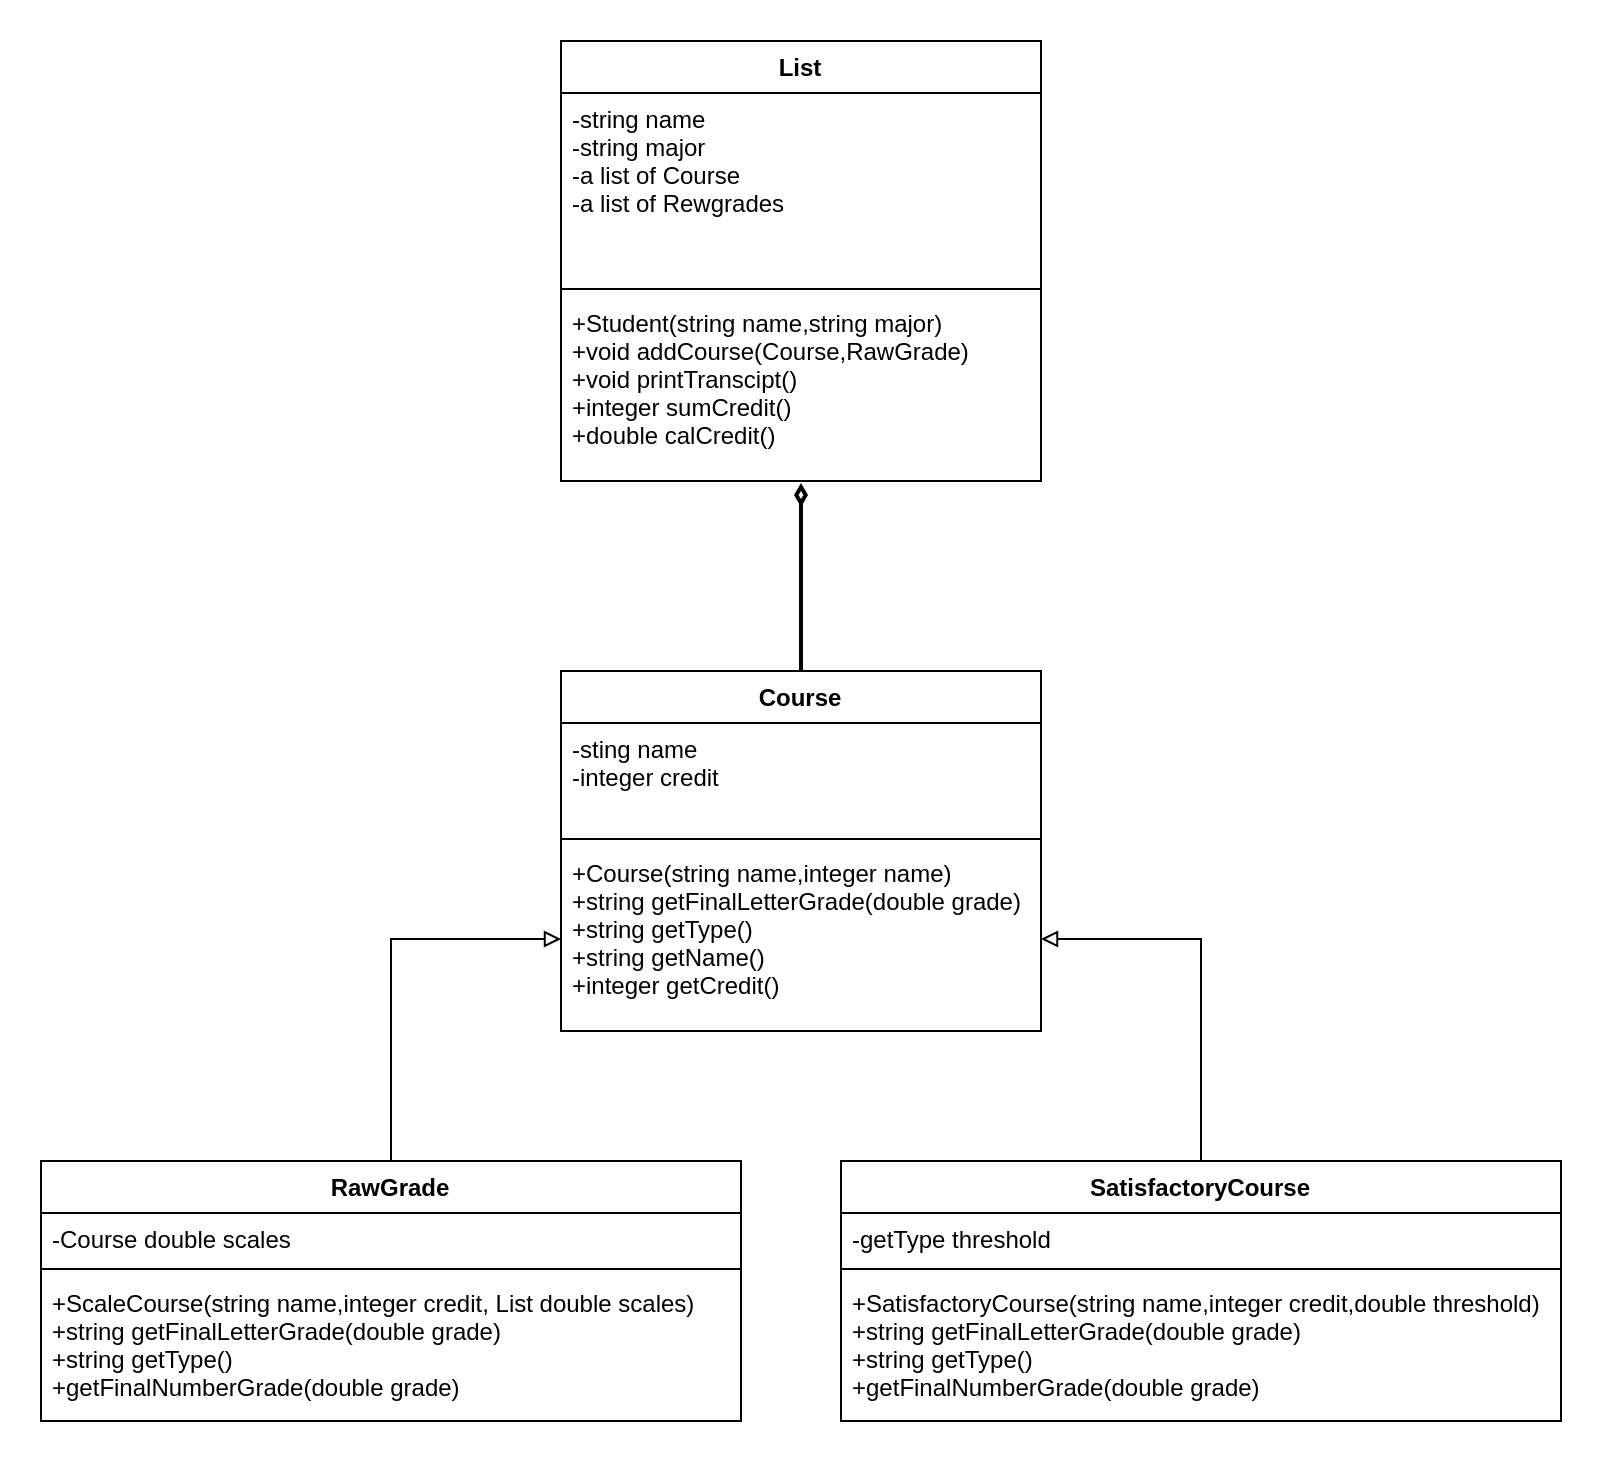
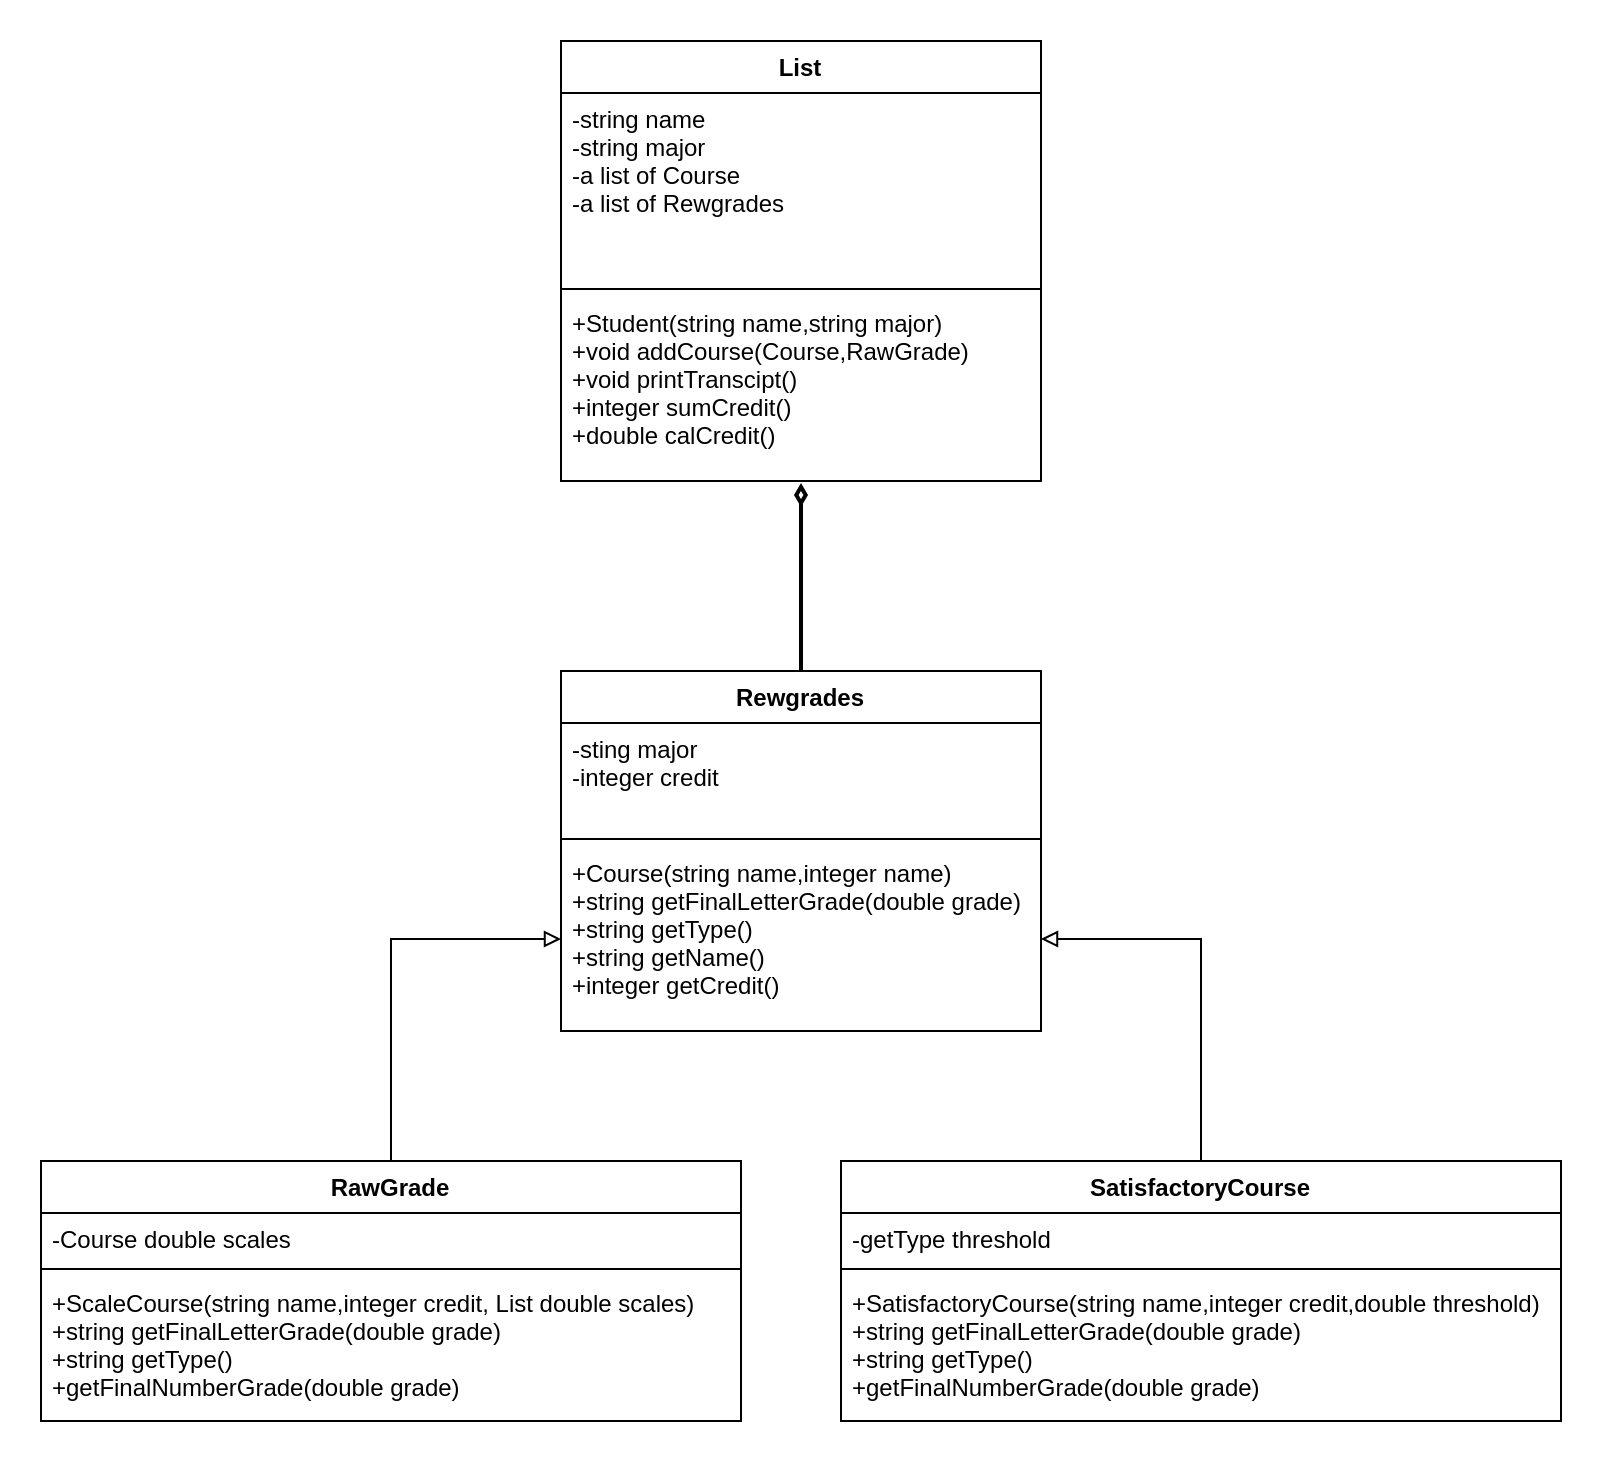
  <mxCell id="0" />
  <mxCell id="1" parent="0" />
  <mxCell id="2" value="List" style="swimlane;fontStyle=1;align=center;verticalAlign=top;childLayout=stackLayout;horizontal=1;startSize=26;horizontalStack=0;resizeParent=1;resizeParentMax=0;resizeLast=0;collapsible=1;marginBottom=0;" vertex="1" parent="1"><mxGeometry x="280" y="20" width="240" height="220" as="geometry" /></mxCell>
  <mxCell id="3" value="-string name&#10;-string major&#10;-a list of Course&#10;-a list of Rewgrades&#10;" style="text;strokeColor=none;fillColor=none;align=left;verticalAlign=top;spacingLeft=4;spacingRight=4;overflow=hidden;rotatable=0;points=[[0,0.5],[1,0.5]];portConstraint=eastwest;" vertex="1" parent="2"><mxGeometry y="26" width="240" height="94" as="geometry" /></mxCell>
  <mxCell id="4" value="" style="line;strokeWidth=1;fillColor=none;align=left;verticalAlign=middle;spacingTop=-1;spacingLeft=3;spacingRight=3;rotatable=0;labelPosition=right;points=[];portConstraint=eastwest;strokeColor=inherit;" vertex="1" parent="2"><mxGeometry y="120" width="240" height="8" as="geometry" /></mxCell>
  <mxCell id="5" value="+Student(string name,string major)&#10;+void addCourse(Course,RawGrade)&#10;+void printTranscipt()&#10;+integer sumCredit()&#10;+double calCredit()&#10;" style="text;strokeColor=none;fillColor=none;align=left;verticalAlign=top;spacingLeft=4;spacingRight=4;overflow=hidden;rotatable=0;points=[[0,0.5],[1,0.5]];portConstraint=eastwest;" vertex="1" parent="2"><mxGeometry y="128" width="240" height="92" as="geometry" /></mxCell>
  <mxCell id="6" style="edgeStyle=orthogonalEdgeStyle;rounded=0;orthogonalLoop=1;jettySize=auto;html=1;exitX=0.5;exitY=0;exitDx=0;exitDy=0;entryX=0.5;entryY=1.011;entryDx=0;entryDy=0;entryPerimeter=0;strokeColor=#000000;strokeWidth=2;fontFamily=Helvetica;endArrow=diamondThin;endFill=0;" edge="1" parent="1" source="7" target="5"><mxGeometry relative="1" as="geometry" /></mxCell>
- <mxCell id="7" value="Course" style="swimlane;fontStyle=1;align=center;verticalAlign=top;childLayout=stackLayout;horizontal=1;startSize=26;horizontalStack=0;resizeParent=1;resizeParentMax=0;resizeLast=0;collapsible=1;marginBottom=0;" vertex="1" parent="1"><mxGeometry x="280" y="335" width="240" height="180" as="geometry" /></mxCell>
- <mxCell id="8" value="-sting name&#10;-integer credit" style="text;strokeColor=none;fillColor=none;align=left;verticalAlign=top;spacingLeft=4;spacingRight=4;overflow=hidden;rotatable=0;points=[[0,0.5],[1,0.5]];portConstraint=eastwest;" vertex="1" parent="7"><mxGeometry y="26" width="240" height="54" as="geometry" /></mxCell>
+ <mxCell id="7" value="Rewgrades" style="swimlane;fontStyle=1;align=center;verticalAlign=top;childLayout=stackLayout;horizontal=1;startSize=26;horizontalStack=0;resizeParent=1;resizeParentMax=0;resizeLast=0;collapsible=1;marginBottom=0;" vertex="1" parent="1"><mxGeometry x="280" y="335" width="240" height="180" as="geometry" /></mxCell>
+ <mxCell id="8" value="-sting major&#10;-integer credit" style="text;strokeColor=none;fillColor=none;align=left;verticalAlign=top;spacingLeft=4;spacingRight=4;overflow=hidden;rotatable=0;points=[[0,0.5],[1,0.5]];portConstraint=eastwest;" vertex="1" parent="7"><mxGeometry y="26" width="240" height="54" as="geometry" /></mxCell>
  <mxCell id="9" value="" style="line;strokeWidth=1;fillColor=none;align=left;verticalAlign=middle;spacingTop=-1;spacingLeft=3;spacingRight=3;rotatable=0;labelPosition=right;points=[];portConstraint=eastwest;strokeColor=inherit;" vertex="1" parent="7"><mxGeometry y="80" width="240" height="8" as="geometry" /></mxCell>
  <mxCell id="10" value="+Course(string name,integer name)&#10;+string getFinalLetterGrade(double grade)&#10;+string getType()&#10;+string getName()&#10;+integer getCredit()&#10;" style="text;strokeColor=none;fillColor=none;align=left;verticalAlign=top;spacingLeft=4;spacingRight=4;overflow=hidden;rotatable=0;points=[[0,0.5],[1,0.5]];portConstraint=eastwest;" vertex="1" parent="7"><mxGeometry y="88" width="240" height="92" as="geometry" /></mxCell>
  <mxCell id="11" style="edgeStyle=orthogonalEdgeStyle;rounded=0;orthogonalLoop=1;jettySize=auto;html=1;exitX=0.5;exitY=0;exitDx=0;exitDy=0;entryX=1;entryY=0.5;entryDx=0;entryDy=0;strokeColor=#000000;strokeWidth=1;fontFamily=Helvetica;endArrow=block;endFill=0;" edge="1" parent="1" source="12" target="10"><mxGeometry relative="1" as="geometry" /></mxCell>
  <mxCell id="12" value="SatisfactoryCourse" style="swimlane;fontStyle=1;align=center;verticalAlign=top;childLayout=stackLayout;horizontal=1;startSize=26;horizontalStack=0;resizeParent=1;resizeParentMax=0;resizeLast=0;collapsible=1;marginBottom=0;" vertex="1" parent="1"><mxGeometry x="420" y="580" width="360" height="130" as="geometry" /></mxCell>
  <mxCell id="13" value="-getType threshold" style="text;strokeColor=none;fillColor=none;align=left;verticalAlign=top;spacingLeft=4;spacingRight=4;overflow=hidden;rotatable=0;points=[[0,0.5],[1,0.5]];portConstraint=eastwest;" vertex="1" parent="12"><mxGeometry y="26" width="360" height="24" as="geometry" /></mxCell>
  <mxCell id="14" value="" style="line;strokeWidth=1;fillColor=none;align=left;verticalAlign=middle;spacingTop=-1;spacingLeft=3;spacingRight=3;rotatable=0;labelPosition=right;points=[];portConstraint=eastwest;strokeColor=inherit;" vertex="1" parent="12"><mxGeometry y="50" width="360" height="8" as="geometry" /></mxCell>
  <mxCell id="15" value="+SatisfactoryCourse(string name,integer credit,double threshold)&#10;+string getFinalLetterGrade(double grade)&#10;+string getType()&#10;+getFinalNumberGrade(double grade)" style="text;strokeColor=none;fillColor=none;align=left;verticalAlign=top;spacingLeft=4;spacingRight=4;overflow=hidden;rotatable=0;points=[[0,0.5],[1,0.5]];portConstraint=eastwest;fontStyle=0" vertex="1" parent="12"><mxGeometry y="58" width="360" height="72" as="geometry" /></mxCell>
  <mxCell id="16" style="edgeStyle=orthogonalEdgeStyle;rounded=0;orthogonalLoop=1;jettySize=auto;html=1;exitX=0.5;exitY=0;exitDx=0;exitDy=0;entryX=0;entryY=0.5;entryDx=0;entryDy=0;fontFamily=Helvetica;endArrow=block;endFill=0;strokeWidth=1;" edge="1" parent="1" source="17" target="10"><mxGeometry relative="1" as="geometry" /></mxCell>
  <mxCell id="17" value="RawGrade" style="swimlane;fontStyle=1;align=center;verticalAlign=top;childLayout=stackLayout;horizontal=1;startSize=26;horizontalStack=0;resizeParent=1;resizeParentMax=0;resizeLast=0;collapsible=1;marginBottom=0;" vertex="1" parent="1"><mxGeometry x="20" y="580" width="350" height="130" as="geometry" /></mxCell>
  <mxCell id="18" value="-Course double scales&#10;" style="text;strokeColor=none;fillColor=none;align=left;verticalAlign=top;spacingLeft=4;spacingRight=4;overflow=hidden;rotatable=0;points=[[0,0.5],[1,0.5]];portConstraint=eastwest;" vertex="1" parent="17"><mxGeometry y="26" width="350" height="24" as="geometry" /></mxCell>
  <mxCell id="19" value="" style="line;strokeWidth=1;fillColor=none;align=left;verticalAlign=middle;spacingTop=-1;spacingLeft=3;spacingRight=3;rotatable=0;labelPosition=right;points=[];portConstraint=eastwest;strokeColor=inherit;" vertex="1" parent="17"><mxGeometry y="50" width="350" height="8" as="geometry" /></mxCell>
  <mxCell id="20" value="+ScaleCourse(string name,integer credit, List double scales)&#10;+string getFinalLetterGrade(double grade)&#10;+string getType()&#10;+getFinalNumberGrade(double grade)" style="text;strokeColor=none;fillColor=none;align=left;verticalAlign=top;spacingLeft=4;spacingRight=4;overflow=hidden;rotatable=0;points=[[0,0.5],[1,0.5]];portConstraint=eastwest;fontFamily=Helvetica;" vertex="1" parent="17"><mxGeometry y="58" width="350" height="72" as="geometry" /></mxCell>
